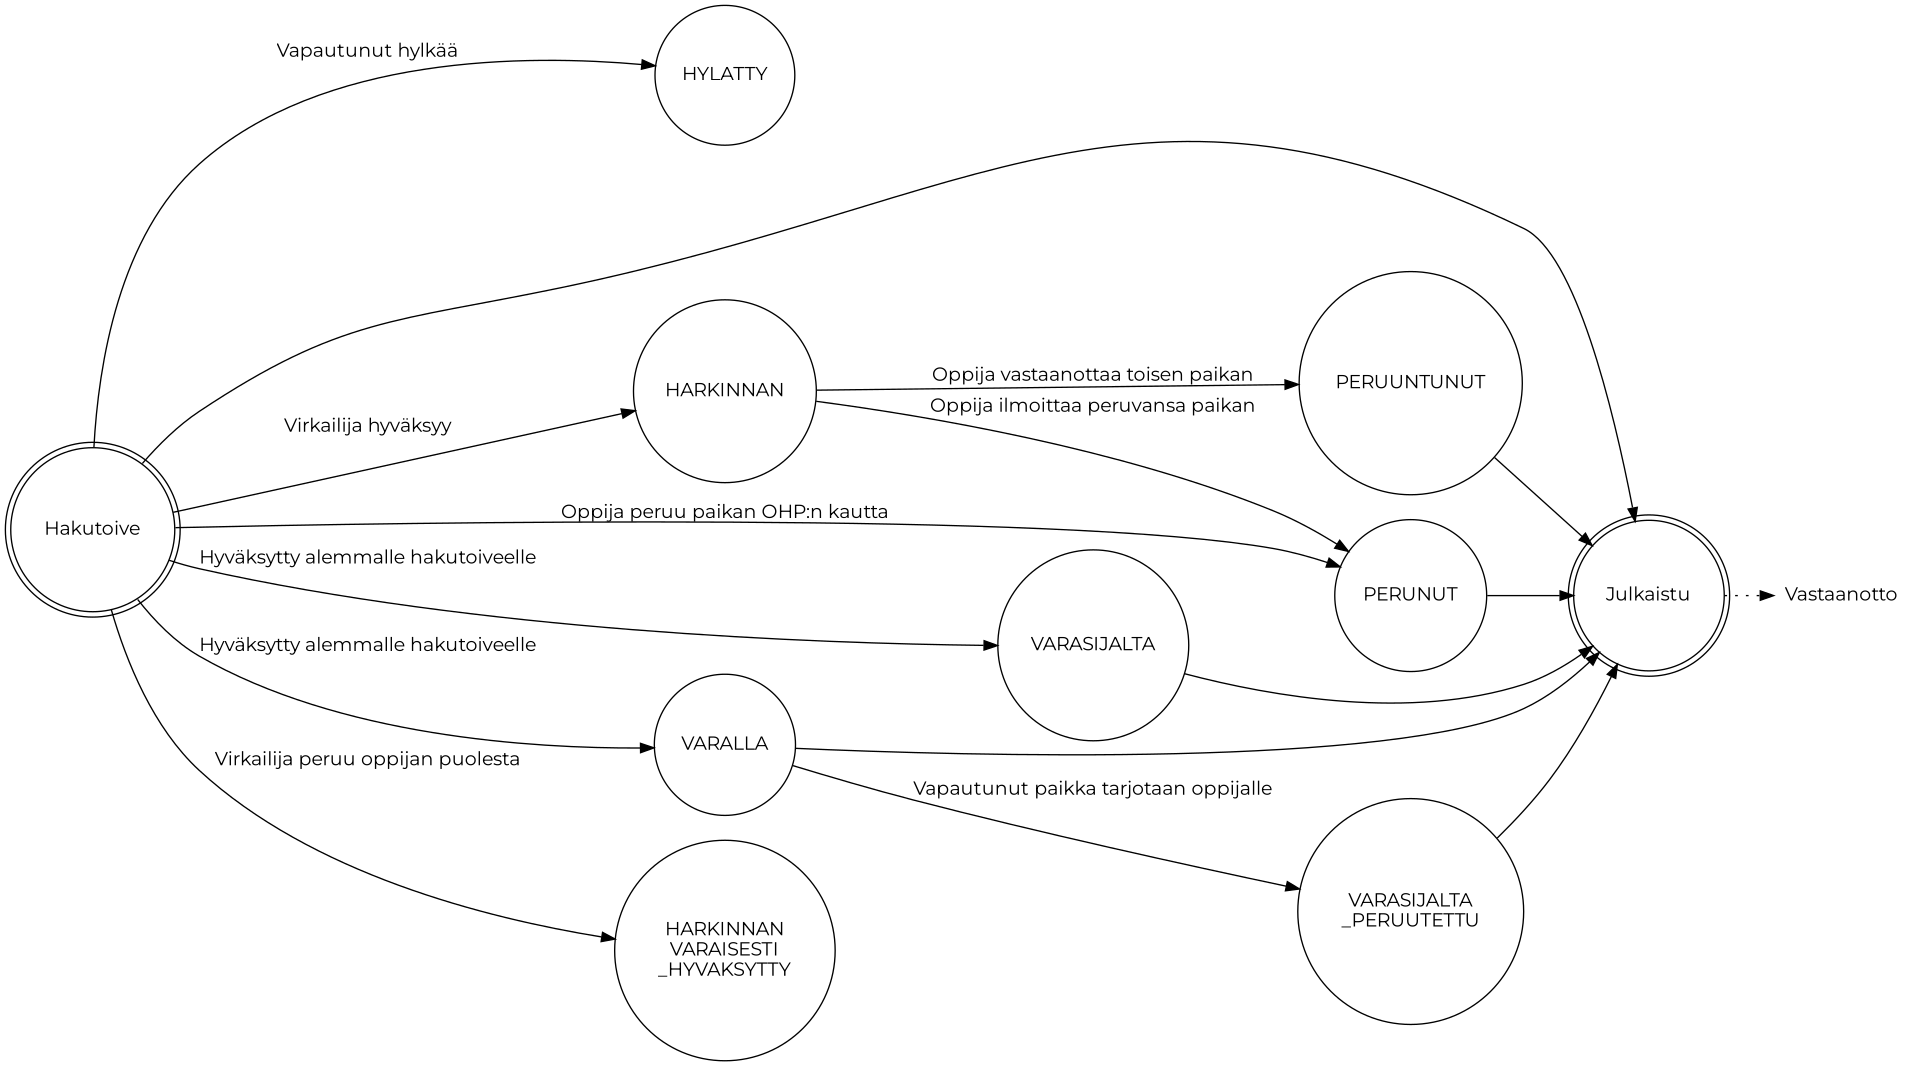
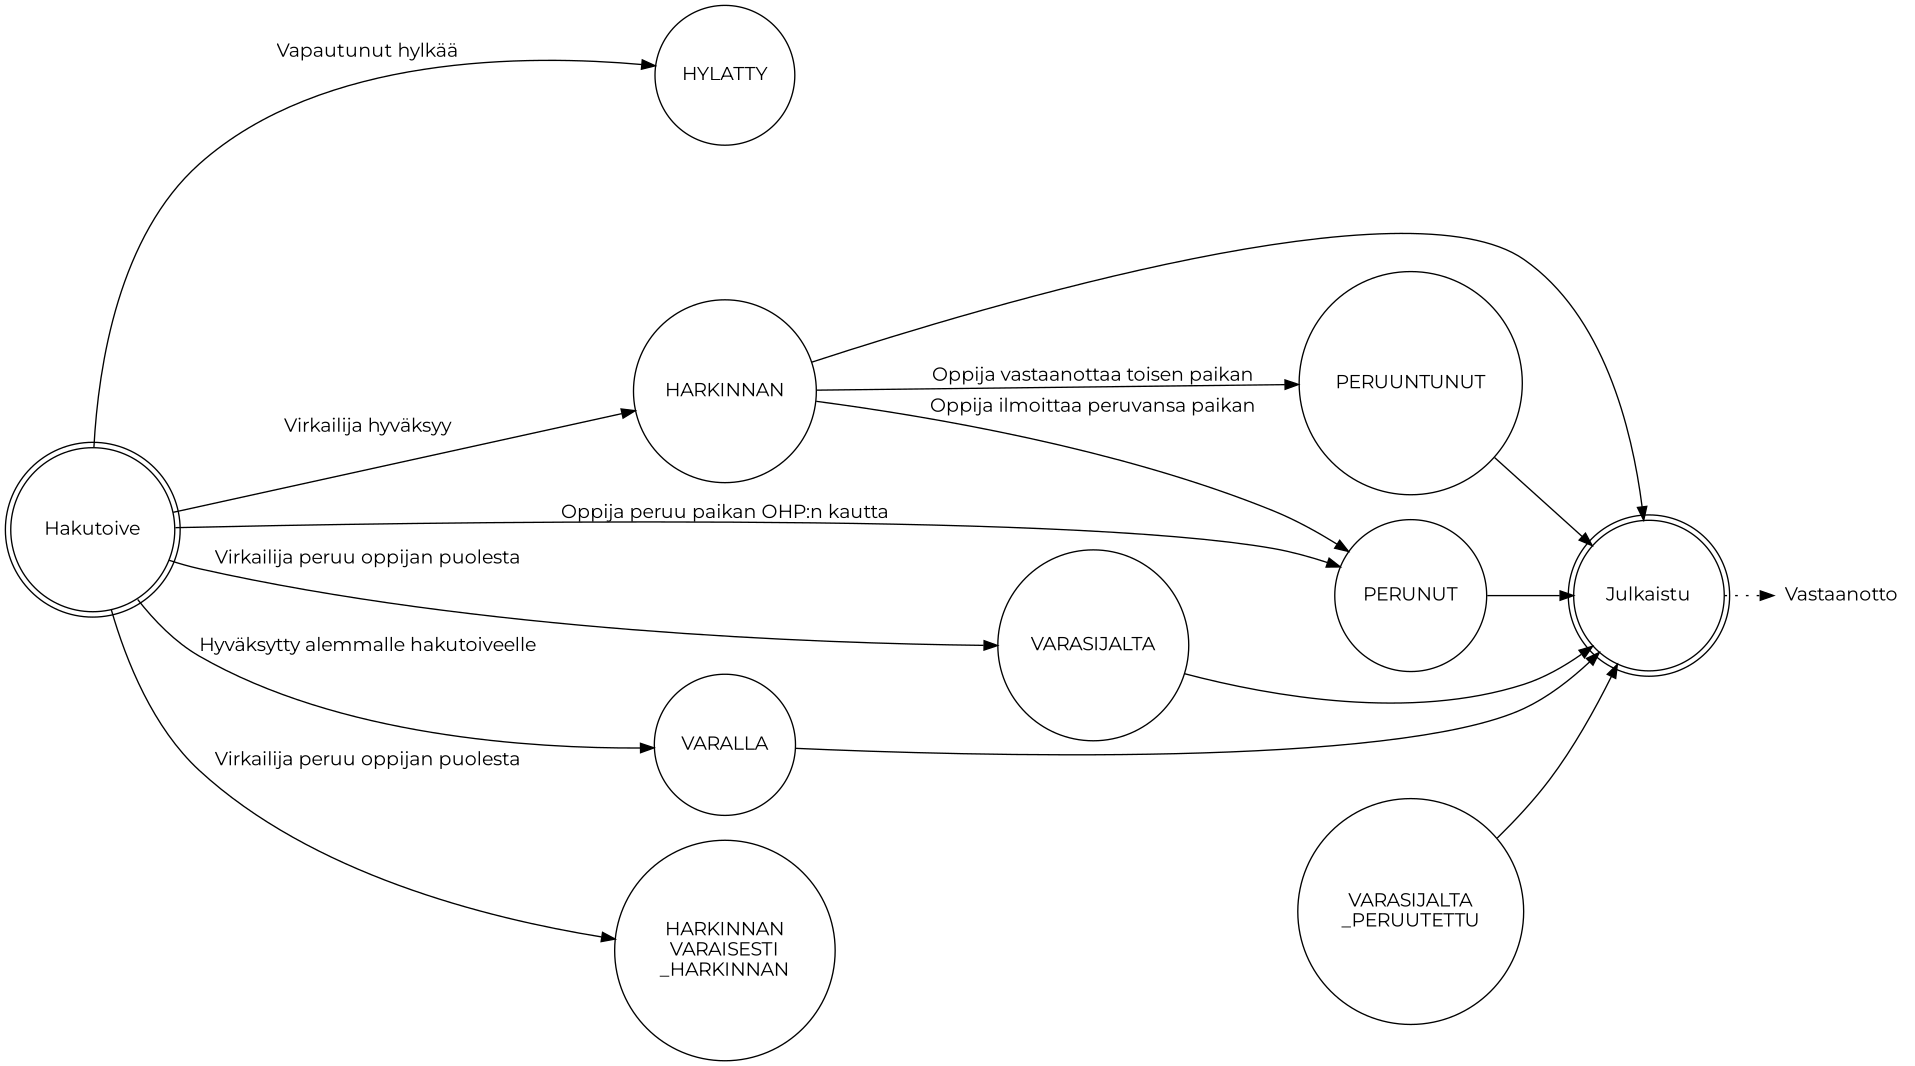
  digraph {
    fontname=Montserrat
    rankdir=LR
    node [fontname=Montserrat shape=circle]
    edge [fontname=Montserrat]
    Hakutoive [shape=doublecircle]
    HYLATTY
    n3 [label=HARKINNAN]
    n4 [label=VARASIJALTA]
    VARALLA
    PERUNUT
-   n7 [label="HARKINNAN\nVARAISESTI\n_HYVAKSYTTY"]
+   n7 [label="HARKINNAN\nVARAISESTI\n_HARKINNAN"]
    PERUUNTUNUT
    Julkaistu [shape=doublecircle]
    n10 [label="VARASIJALTA\n_PERUUTETTU"]
    Vastaanotto [shape=none]
    Hakutoive -> HYLATTY [label="Vapautunut hylkää"]
    Hakutoive -> n3 [label="Virkailija hyväksyy"]
-   Hakutoive -> n4 [label="Hyväksytty alemmalle hakutoiveelle"]
+   Hakutoive -> n4 [label="Virkailija peruu oppijan puolesta"]
    Hakutoive -> VARALLA [label="Hyväksytty alemmalle hakutoiveelle"]
    Hakutoive -> PERUNUT [label="Oppija peruu paikan OHP:n kautta"]
    Hakutoive -> n7 [label="Virkailija peruu oppijan puolesta"]
    n3 -> PERUNUT [label="Oppija ilmoittaa peruvansa paikan"]
    n3 -> PERUUNTUNUT [label="Oppija vastaanottaa toisen paikan"]
-   Hakutoive -> Julkaistu
+   n3 -> Julkaistu
    n4 -> Julkaistu
    VARALLA -> Julkaistu
-   VARALLA -> n10 [label="Vapautunut paikka tarjotaan oppijalle"]
    PERUNUT -> Julkaistu
    PERUUNTUNUT -> Julkaistu
    Julkaistu -> Vastaanotto [style=dotted]
    n10 -> Julkaistu
  }
